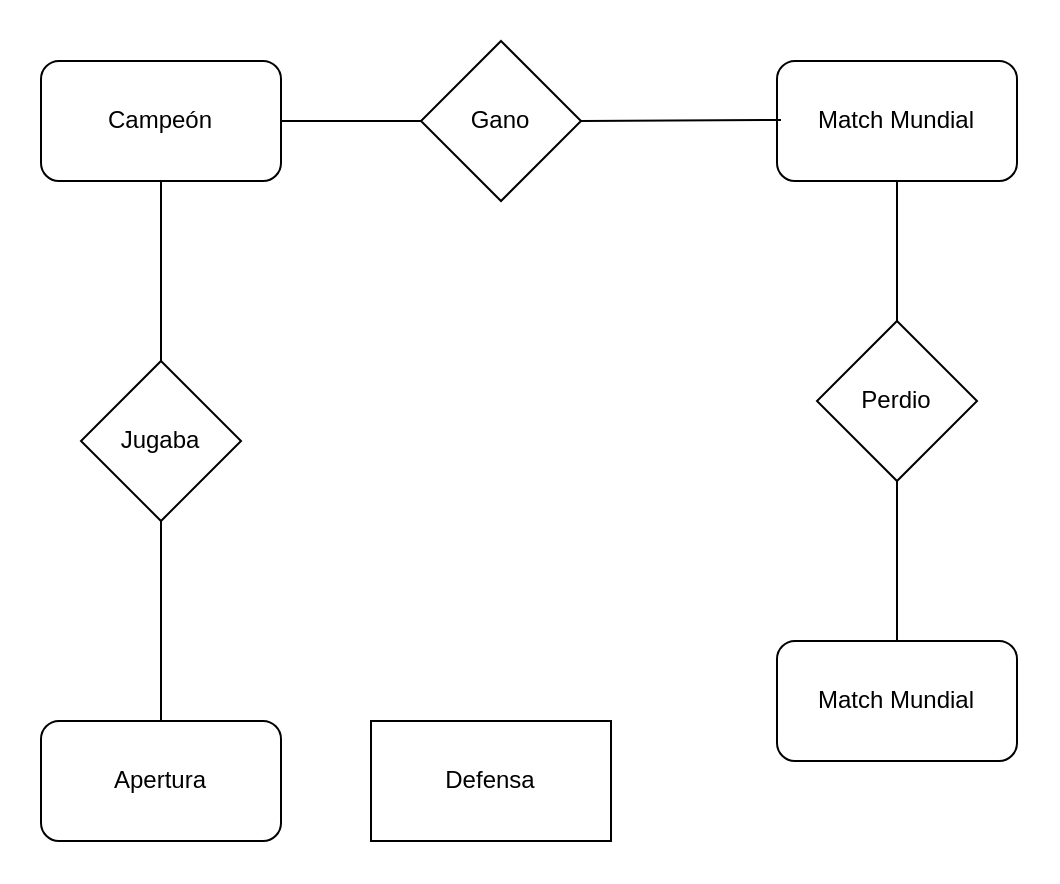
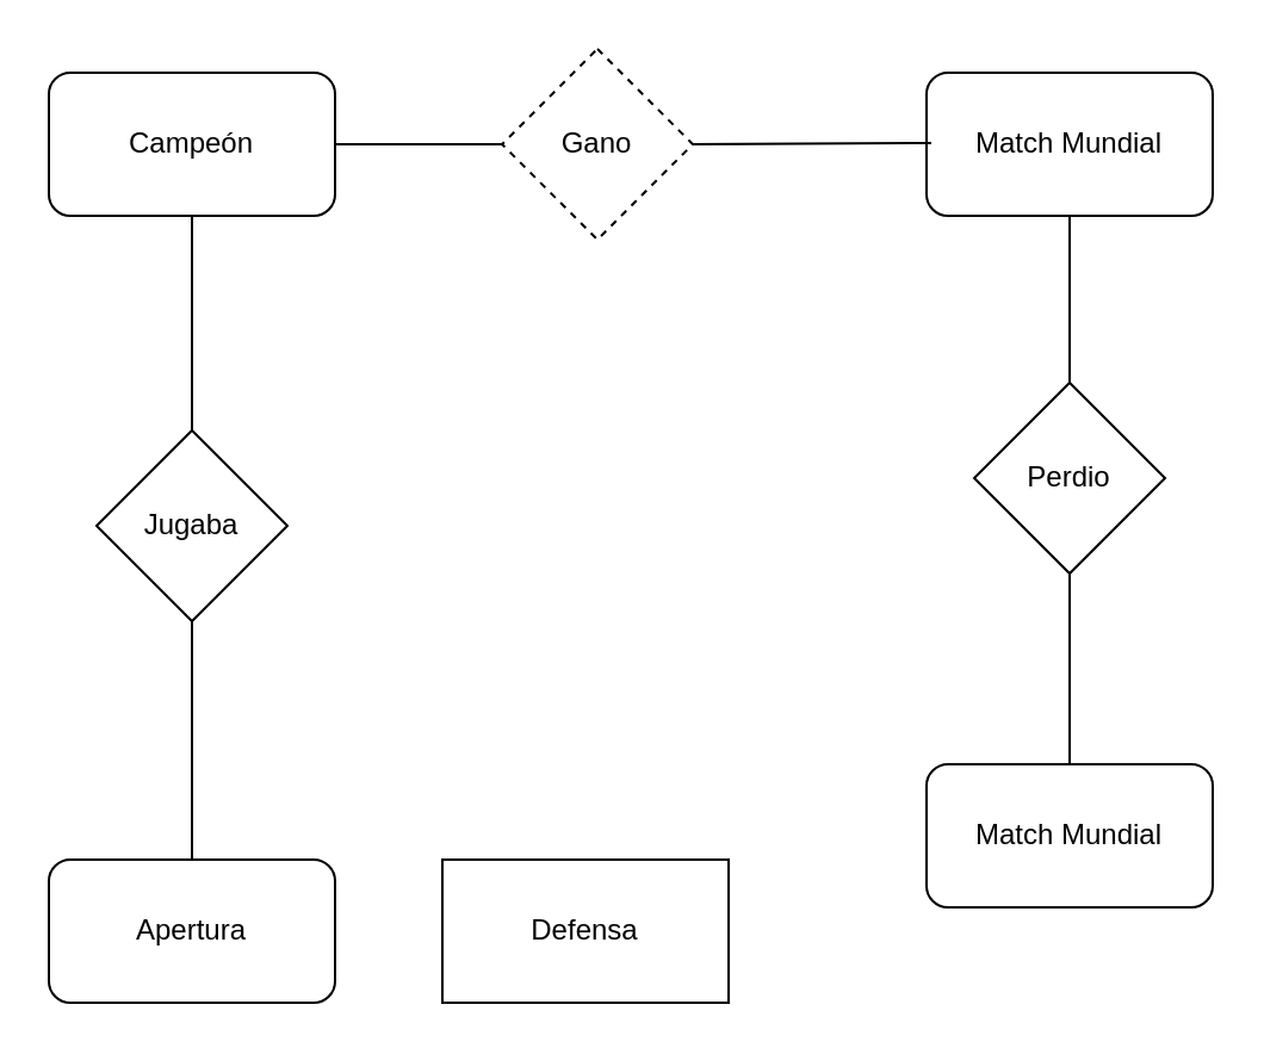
  <mxCell id="0" />
  <mxCell id="1" parent="0" />
  <mxCell id="2" value="Campeón" style="rounded=1;whiteSpace=wrap;html=1;" vertex="1" parent="1"><mxGeometry x="20" y="30" width="120" height="60" as="geometry" /></mxCell>
- <mxCell id="3" value="Gano" style="rhombus;whiteSpace=wrap;html=1;" vertex="1" parent="1"><mxGeometry x="210" y="20" width="80" height="80" as="geometry" /></mxCell>
+ <mxCell id="3" value="Gano" style="rhombus;whiteSpace=wrap;html=1;dashed=1;" vertex="1" parent="1"><mxGeometry x="210" y="20" width="80" height="80" as="geometry" /></mxCell>
  <mxCell id="4" value="" style="endArrow=none;html=1;rounded=0;entryX=0;entryY=0.5;entryDx=0;entryDy=0;" edge="1" parent="1" target="3"><mxGeometry width="50" height="50" relative="1" as="geometry"><mxPoint x="150" y="60" as="sourcePoint" /><mxPoint x="240" y="60" as="targetPoint" /><Array as="points"><mxPoint x="140" y="60" /></Array></mxGeometry></mxCell>
  <mxCell id="5" value="Match Mundial" style="rounded=1;whiteSpace=wrap;html=1;" vertex="1" parent="1"><mxGeometry x="388" y="30" width="120" height="60" as="geometry" /></mxCell>
  <mxCell id="6" value="" style="endArrow=none;html=1;rounded=0;exitX=1;exitY=0.5;exitDx=0;exitDy=0;" edge="1" parent="1" source="3"><mxGeometry width="50" height="50" relative="1" as="geometry"><mxPoint x="300" y="59.5" as="sourcePoint" /><mxPoint x="390" y="59.5" as="targetPoint" /></mxGeometry></mxCell>
  <mxCell id="7" value="Perdio" style="rhombus;whiteSpace=wrap;html=1;" vertex="1" parent="1"><mxGeometry x="408" y="160" width="80" height="80" as="geometry" /></mxCell>
  <mxCell id="8" value="" style="endArrow=none;html=1;rounded=0;entryX=0.5;entryY=1;entryDx=0;entryDy=0;" edge="1" parent="1" target="7"><mxGeometry width="50" height="50" relative="1" as="geometry"><mxPoint x="448" y="320" as="sourcePoint" /><mxPoint x="458" y="300" as="targetPoint" /></mxGeometry></mxCell>
  <mxCell id="9" value="Match Mundial" style="rounded=1;whiteSpace=wrap;html=1;" vertex="1" parent="1"><mxGeometry x="388" y="320" width="120" height="60" as="geometry" /></mxCell>
  <mxCell id="10" value="" style="endArrow=none;html=1;rounded=0;entryX=0.5;entryY=1;entryDx=0;entryDy=0;" edge="1" parent="1" target="2"><mxGeometry width="50" height="50" relative="1" as="geometry"><mxPoint x="80" y="190" as="sourcePoint" /><mxPoint x="100" y="140" as="targetPoint" /></mxGeometry></mxCell>
  <mxCell id="11" value="Jugaba" style="rhombus;whiteSpace=wrap;html=1;" vertex="1" parent="1"><mxGeometry x="40" y="180" width="80" height="80" as="geometry" /></mxCell>
  <mxCell id="12" value="" style="endArrow=none;html=1;rounded=0;entryX=0.5;entryY=1;entryDx=0;entryDy=0;" edge="1" parent="1" target="11"><mxGeometry width="50" height="50" relative="1" as="geometry"><mxPoint x="80" y="360" as="sourcePoint" /><mxPoint x="105" y="300" as="targetPoint" /><Array as="points" /></mxGeometry></mxCell>
  <mxCell id="13" value="Apertura" style="rounded=1;whiteSpace=wrap;html=1;" vertex="1" parent="1"><mxGeometry x="20" y="360" width="120" height="60" as="geometry" /></mxCell>
  <mxCell id="14" value="Defensa" style="whiteSpace=wrap;html=1;rounded=0;" vertex="1" parent="1"><mxGeometry x="185" y="360" width="120" height="60" as="geometry" /></mxCell>
  <mxCell id="15" value="" style="endArrow=none;html=1;rounded=0;entryX=0.5;entryY=1;entryDx=0;entryDy=0;exitX=0.5;exitY=0;exitDx=0;exitDy=0;" edge="1" parent="1" source="7" target="5"><mxGeometry width="50" height="50" relative="1" as="geometry"><mxPoint x="450" y="150" as="sourcePoint" /><mxPoint x="458" y="120" as="targetPoint" /></mxGeometry></mxCell>
